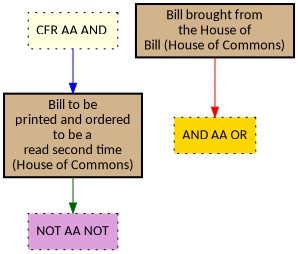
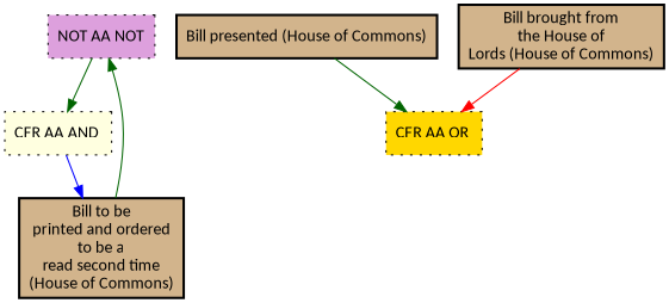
  digraph {
    fontname=calibri
    node [fillcolor=tan fontname=calibri shape=box style="dotted,filled"]
    edge [color=darkgreen fontname=calibri style=solid]
    n1 [fillcolor=plum label="NOT AA NOT"]
    n2 [fillcolor=lightyellow label="CFR AA AND "]
    n3 [label="Bill to be\nprinted and ordered\nto be a\nread second time\n(House of Commons)" style="bold,filled"]
-   n4 [fillcolor=gold label="AND AA OR"]
-   n6 [label="Bill brought from\nthe House of\nBill (House of Commons)" style="bold,filled"]
+   n4 [fillcolor=gold label="CFR AA OR "]
+   n5 [label="Bill presented (House of Commons)" style="bold,filled"]
+   n6 [label="Bill brought from\nthe House of\nLords (House of Commons)" style="bold,filled"]
+   n1 -> n2
    n2 -> n3 [color=blue]
    n3 -> n1
+   n5 -> n4
    n6 -> n4 [color=red]
  }
